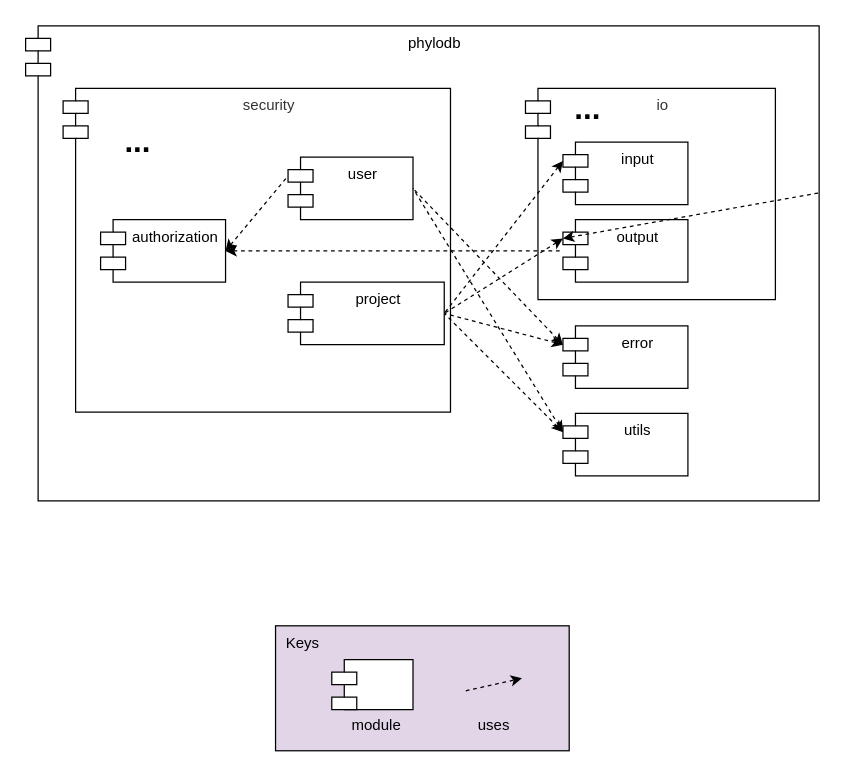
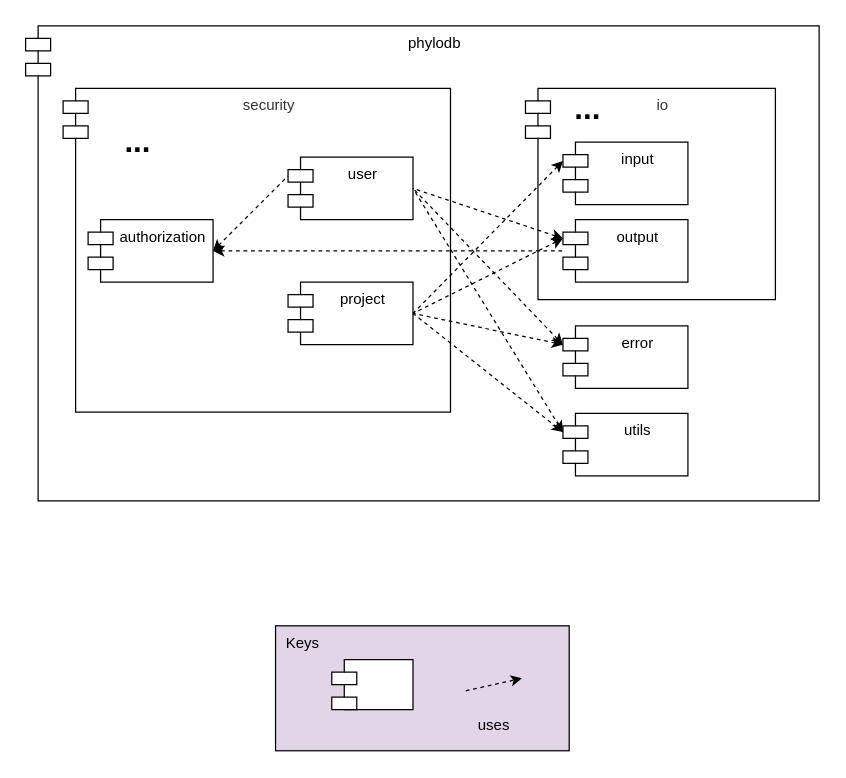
  <mxCell id="0" />
  <mxCell id="1" parent="0" />
  <mxCell id="2" value="phylodb" style="shape=module;align=left;spacingLeft=20;align=center;verticalAlign=top;fillColor=none;" parent="1" vertex="1"><mxGeometry x="20" y="20" width="635" height="380" as="geometry" /></mxCell>
  <mxCell id="3" value="security" style="shape=module;align=left;spacingLeft=20;align=center;verticalAlign=top;fontColor=#333333;fillColor=none;" parent="1" vertex="1"><mxGeometry x="50" y="70" width="310" height="259" as="geometry" /></mxCell>
- <mxCell id="4" value="project" style="shape=module;align=left;spacingLeft=20;align=center;verticalAlign=top;" parent="1" vertex="1"><mxGeometry x="230" y="225" width="125" height="50" as="geometry" /></mxCell>
+ <mxCell id="4" value="project" style="shape=module;align=left;spacingLeft=20;align=center;verticalAlign=top;" parent="1" vertex="1"><mxGeometry x="230" y="225" width="100" height="50" as="geometry" /></mxCell>
  <mxCell id="5" value="error" style="shape=module;align=left;spacingLeft=20;align=center;verticalAlign=top;" parent="1" vertex="1"><mxGeometry x="450" y="260" width="100" height="50" as="geometry" /></mxCell>
  <mxCell id="6" value="utils" style="shape=module;align=left;spacingLeft=20;align=center;verticalAlign=top;" parent="1" vertex="1"><mxGeometry x="450" y="330" width="100" height="50" as="geometry" /></mxCell>
  <mxCell id="7" value="user" style="shape=module;align=left;spacingLeft=20;align=center;verticalAlign=top;" parent="1" vertex="1"><mxGeometry x="230" y="125" width="100" height="50" as="geometry" /></mxCell>
  <mxCell id="8" value="io" style="shape=module;align=left;spacingLeft=20;align=center;verticalAlign=top;fontColor=#333333;fillColor=none;" parent="1" vertex="1"><mxGeometry x="420" y="70" width="200" height="169" as="geometry" /></mxCell>
  <mxCell id="9" value="output" style="shape=module;align=left;spacingLeft=20;align=center;verticalAlign=top;" parent="1" vertex="1"><mxGeometry x="450" y="175" width="100" height="50" as="geometry" /></mxCell>
  <mxCell id="10" value="input" style="shape=module;align=left;spacingLeft=20;align=center;verticalAlign=top;" parent="1" vertex="1"><mxGeometry x="450" y="113" width="100" height="50" as="geometry" /></mxCell>
  <mxCell id="11" value="" style="endArrow=none;dashed=1;html=1;exitX=0;exitY=0;exitDx=0;exitDy=15;exitPerimeter=0;startArrow=classic;startFill=1;entryX=1;entryY=0.5;entryDx=0;entryDy=0;" parent="1" source="9" target="4" edge="1"><mxGeometry width="50" height="50" relative="1" as="geometry"><mxPoint x="425" y="229" as="sourcePoint" /><mxPoint x="305" y="199" as="targetPoint" /></mxGeometry></mxCell>
- <mxCell id="12" value="" style="endArrow=none;dashed=1;html=1;exitX=0;exitY=0;exitDx=0;exitDy=15;exitPerimeter=0;startArrow=classic;startFill=1;" parent="1" source="9" target="2" edge="1"><mxGeometry width="50" height="50" relative="1" as="geometry"><mxPoint x="425" y="304" as="sourcePoint" /><mxPoint x="305" y="119" as="targetPoint" /></mxGeometry></mxCell>
+ <mxCell id="12" value="" style="endArrow=none;dashed=1;html=1;exitX=0;exitY=0;exitDx=0;exitDy=15;exitPerimeter=0;startArrow=classic;startFill=1;entryX=1;entryY=0.5;entryDx=0;entryDy=0;" parent="1" source="9" target="7" edge="1"><mxGeometry width="50" height="50" relative="1" as="geometry"><mxPoint x="425" y="304" as="sourcePoint" /><mxPoint x="305" y="119" as="targetPoint" /></mxGeometry></mxCell>
  <mxCell id="13" value="&lt;b&gt;&lt;font style=&quot;font-size: 25px&quot;&gt;...&lt;/font&gt;&lt;/b&gt;" style="text;html=1;strokeColor=none;fillColor=none;align=center;verticalAlign=middle;whiteSpace=wrap;rounded=0;" parent="1" vertex="1"><mxGeometry x="450" y="75" width="40" height="20" as="geometry" /></mxCell>
  <mxCell id="14" value="&lt;b&gt;&lt;font style=&quot;font-size: 25px&quot;&gt;...&lt;/font&gt;&lt;/b&gt;" style="text;html=1;strokeColor=none;fillColor=none;align=center;verticalAlign=middle;whiteSpace=wrap;rounded=0;" parent="1" vertex="1"><mxGeometry x="90" y="101" width="40" height="20" as="geometry" /></mxCell>
  <mxCell id="15" style="edgeStyle=orthogonalEdgeStyle;rounded=0;orthogonalLoop=1;jettySize=auto;html=1;exitX=0.5;exitY=1;exitDx=0;exitDy=0;" parent="1" source="2" target="2" edge="1"><mxGeometry relative="1" as="geometry" /></mxCell>
- <mxCell id="16" value="authorization" style="shape=module;align=left;spacingLeft=20;align=center;verticalAlign=top;" parent="1" vertex="1"><mxGeometry x="80" y="175" width="100" height="50" as="geometry" /></mxCell>
+ <mxCell id="16" value="authorization" style="shape=module;align=left;spacingLeft=20;align=center;verticalAlign=top;" parent="1" vertex="1"><mxGeometry x="70" y="175" width="100" height="50" as="geometry" /></mxCell>
  <mxCell id="17" value="" style="endArrow=none;dashed=1;html=1;exitX=0;exitY=0;exitDx=0;exitDy=15;exitPerimeter=0;startArrow=classic;startFill=1;entryX=1;entryY=0.5;entryDx=0;entryDy=0;" parent="1" source="10" target="4" edge="1"><mxGeometry width="50" height="50" relative="1" as="geometry"><mxPoint x="455" y="139" as="sourcePoint" /><mxPoint x="275" y="284" as="targetPoint" /></mxGeometry></mxCell>
  <mxCell id="18" value="" style="endArrow=none;dashed=1;html=1;exitX=0;exitY=0;exitDx=0;exitDy=15;exitPerimeter=0;startArrow=classic;startFill=1;entryX=1;entryY=0.5;entryDx=0;entryDy=0;" parent="1" source="5" target="7" edge="1"><mxGeometry width="50" height="50" relative="1" as="geometry"><mxPoint x="460" y="200" as="sourcePoint" /><mxPoint x="340" y="160" as="targetPoint" /></mxGeometry></mxCell>
  <mxCell id="19" value="" style="endArrow=none;dashed=1;html=1;exitX=0;exitY=0;exitDx=0;exitDy=15;exitPerimeter=0;startArrow=classic;startFill=1;entryX=1;entryY=0.5;entryDx=0;entryDy=0;" parent="1" source="6" target="7" edge="1"><mxGeometry width="50" height="50" relative="1" as="geometry"><mxPoint x="460" y="285" as="sourcePoint" /><mxPoint x="340" y="160" as="targetPoint" /></mxGeometry></mxCell>
  <mxCell id="20" value="" style="endArrow=none;dashed=1;html=1;startArrow=classic;startFill=1;entryX=1;entryY=0.5;entryDx=0;entryDy=0;exitX=0;exitY=0;exitDx=0;exitDy=15;exitPerimeter=0;" parent="1" source="6" target="4" edge="1"><mxGeometry width="50" height="50" relative="1" as="geometry"><mxPoint x="460" y="355" as="sourcePoint" /><mxPoint x="340" y="160" as="targetPoint" /></mxGeometry></mxCell>
  <mxCell id="21" value="" style="endArrow=none;dashed=1;html=1;startArrow=classic;startFill=1;entryX=1;entryY=0.5;entryDx=0;entryDy=0;exitX=0;exitY=0;exitDx=0;exitDy=15;exitPerimeter=0;" parent="1" source="5" target="4" edge="1"><mxGeometry width="50" height="50" relative="1" as="geometry"><mxPoint x="460" y="355" as="sourcePoint" /><mxPoint x="340" y="260" as="targetPoint" /></mxGeometry></mxCell>
  <mxCell id="22" value="" style="endArrow=none;dashed=1;html=1;exitX=1;exitY=0.5;exitDx=0;exitDy=0;startArrow=classic;startFill=1;entryX=0;entryY=0;entryDx=0;entryDy=15;entryPerimeter=0;" parent="1" source="16" target="7" edge="1"><mxGeometry width="50" height="50" relative="1" as="geometry"><mxPoint x="460" y="138" as="sourcePoint" /><mxPoint x="340" y="260" as="targetPoint" /></mxGeometry></mxCell>
  <mxCell id="23" value="" style="endArrow=none;dashed=1;html=1;exitX=1;exitY=0.5;exitDx=0;exitDy=0;startArrow=classic;startFill=1;" parent="1" source="16" target="9" edge="1"><mxGeometry width="50" height="50" relative="1" as="geometry"><mxPoint x="190" y="210" as="sourcePoint" /><mxPoint x="240" y="150" as="targetPoint" /></mxGeometry></mxCell>
  <mxCell id="24" value="" style="group" vertex="1" connectable="0" parent="1"><mxGeometry x="220" y="500" width="235" height="100" as="geometry" /></mxCell>
  <mxCell id="25" value="&amp;nbsp; Keys" style="rounded=0;whiteSpace=wrap;html=1;align=left;verticalAlign=top;fillColor=#e1d5e7;" vertex="1" parent="24"><mxGeometry width="235" height="100" as="geometry" /></mxCell>
  <mxCell id="26" value="" style="endArrow=classic;html=1;exitX=1;exitY=0.5;exitDx=0;exitDy=0;startArrow=none;startFill=0;endFill=1;dashed=1;" edge="1" parent="24"><mxGeometry width="50" height="50" relative="1" as="geometry"><mxPoint x="152.25" y="52" as="sourcePoint" /><mxPoint x="197.25" y="42" as="targetPoint" /></mxGeometry></mxCell>
  <mxCell id="27" value="uses" style="text;html=1;strokeColor=none;fillColor=none;align=center;verticalAlign=middle;whiteSpace=wrap;rounded=0;" vertex="1" parent="24"><mxGeometry x="145" y="70" width="59.5" height="20" as="geometry" /></mxCell>
  <mxCell id="28" value="" style="shape=module;align=left;spacingLeft=20;align=center;verticalAlign=top;" vertex="1" parent="24"><mxGeometry x="45" y="27" width="65" height="40" as="geometry" /></mxCell>
- <mxCell id="29" value="module" style="text;html=1;strokeColor=none;fillColor=none;align=center;verticalAlign=middle;whiteSpace=wrap;rounded=0;" vertex="1" parent="24"><mxGeometry x="50.5" y="70" width="59.5" height="20" as="geometry" /></mxCell>
